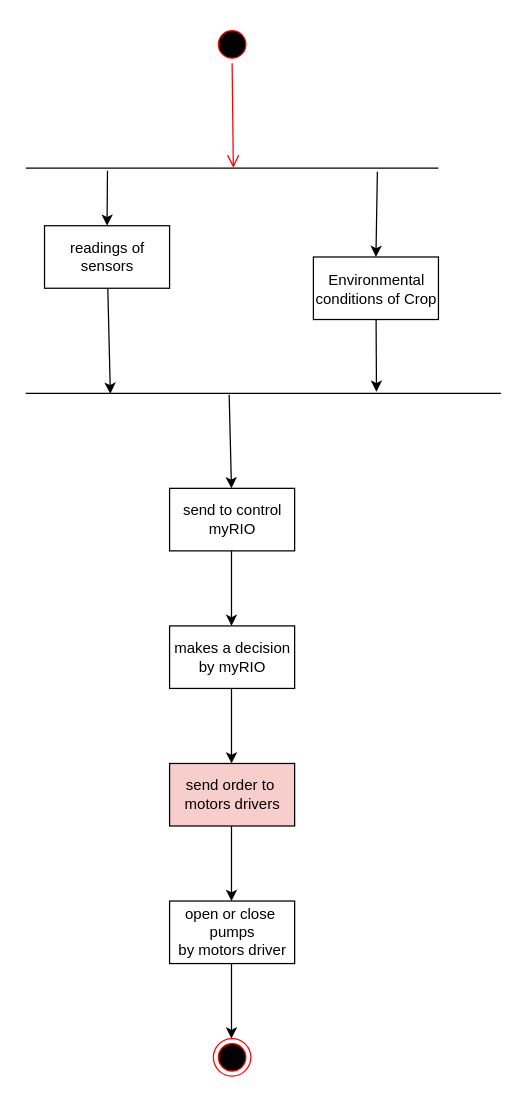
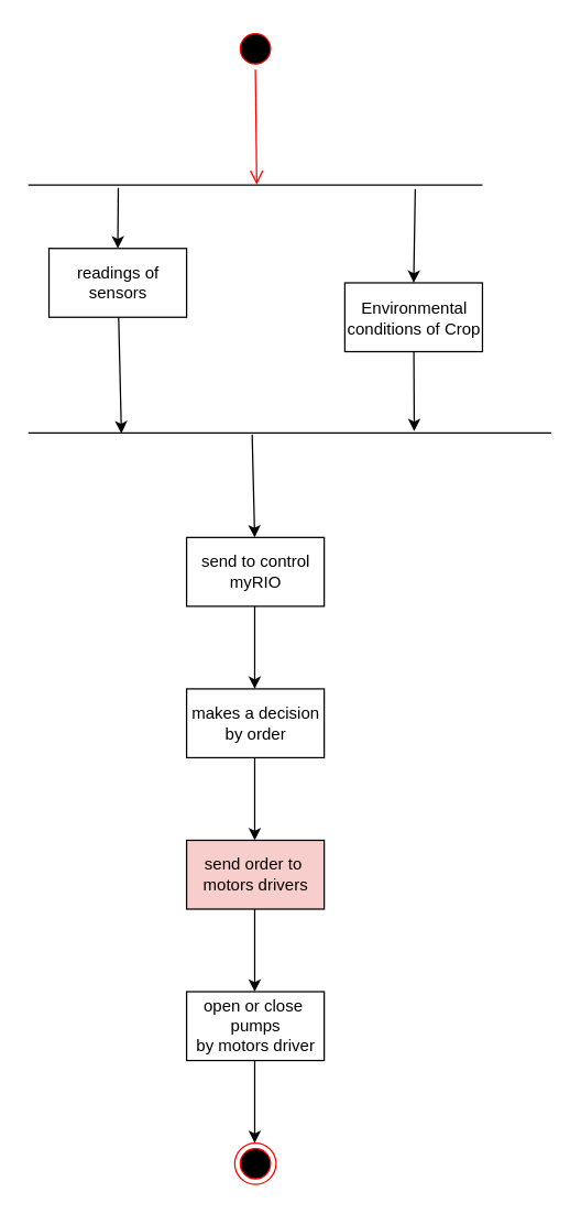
  <mxCell id="0" />
  <mxCell id="1" parent="0" />
  <mxCell id="2" style="edgeStyle=none;rounded=0;orthogonalLoop=1;jettySize=auto;html=1;entryX=0.178;entryY=0.55;entryDx=0;entryDy=0;entryPerimeter=0;" edge="1" parent="1" source="3" target="21"><mxGeometry relative="1" as="geometry" /></mxCell>
  <mxCell id="3" value="readings of&lt;br&gt;sensors" style="html=1;dashed=0;whitespace=wrap;" parent="1" vertex="1"><mxGeometry x="35" y="180" width="100" height="50" as="geometry" /></mxCell>
  <mxCell id="4" value="" style="endArrow=classic;html=1;rounded=0;exitX=0.428;exitY=0.65;exitDx=0;exitDy=0;exitPerimeter=0;" parent="1" edge="1" source="21"><mxGeometry width="50" height="50" relative="1" as="geometry"><mxPoint x="184.5" y="330" as="sourcePoint" /><mxPoint x="184.5" y="390" as="targetPoint" /></mxGeometry></mxCell>
  <mxCell id="5" value="" style="ellipse;html=1;shape=startState;fillColor=#000000;strokeColor=#ff0000;" parent="1" vertex="1"><mxGeometry x="170" width="30" height="30" as="geometry" y="20" /></mxCell>
  <mxCell id="6" value="" style="html=1;verticalAlign=bottom;endArrow=open;endSize=8;strokeColor=#ff0000;rounded=0;entryX=0.503;entryY=0.45;entryDx=0;entryDy=0;entryPerimeter=0;" parent="1" source="5" edge="1" target="16"><mxGeometry relative="1" as="geometry"><mxPoint x="185" y="120" as="targetPoint" /></mxGeometry></mxCell>
  <mxCell id="7" value="send to control&lt;br&gt;myRIO" style="html=1;dashed=0;whitespace=wrap;" parent="1" vertex="1"><mxGeometry x="135" y="390" width="100" height="50" as="geometry" /></mxCell>
  <mxCell id="8" value="" style="endArrow=classic;html=1;rounded=0;" parent="1" edge="1"><mxGeometry width="50" height="50" relative="1" as="geometry"><mxPoint x="184.5" y="440" as="sourcePoint" /><mxPoint x="184.5" y="500" as="targetPoint" /><Array as="points"><mxPoint x="184.5" y="480" /></Array></mxGeometry></mxCell>
- <mxCell id="9" value="makes a decision&lt;br&gt;by myRIO" style="html=1;dashed=0;whitespace=wrap;" parent="1" vertex="1"><mxGeometry x="135" y="500" width="100" height="50" as="geometry" /></mxCell>
+ <mxCell id="9" value="makes a decision&lt;br&gt;by order" style="html=1;dashed=0;whitespace=wrap;" parent="1" vertex="1"><mxGeometry x="135" y="500" width="100" height="50" as="geometry" /></mxCell>
  <mxCell id="10" value="" style="endArrow=classic;html=1;rounded=0;" parent="1" edge="1"><mxGeometry width="50" height="50" relative="1" as="geometry"><mxPoint x="184.5" y="550" as="sourcePoint" /><mxPoint x="184.5" y="610" as="targetPoint" /><Array as="points"><mxPoint x="184.5" y="580" /></Array></mxGeometry></mxCell>
  <mxCell id="11" value="send order to&amp;nbsp;&lt;br&gt;motors drivers" style="html=1;dashed=0;whitespace=wrap;fillColor=#f8cecc;" parent="1" vertex="1"><mxGeometry x="135" y="610" width="100" height="50" as="geometry" /></mxCell>
  <mxCell id="12" value="" style="endArrow=classic;html=1;rounded=0;" parent="1" edge="1"><mxGeometry width="50" height="50" relative="1" as="geometry"><mxPoint x="184.5" y="660" as="sourcePoint" /><mxPoint x="184.5" y="720" as="targetPoint" /></mxGeometry></mxCell>
  <mxCell id="13" value="open or close&amp;nbsp;&lt;br&gt;pumps&lt;br&gt;by motors driver" style="html=1;dashed=0;whitespace=wrap;" parent="1" vertex="1"><mxGeometry x="135" y="720" width="100" height="50" as="geometry" /></mxCell>
  <mxCell id="14" value="" style="endArrow=classic;html=1;rounded=0;" parent="1" edge="1"><mxGeometry width="50" height="50" relative="1" as="geometry"><mxPoint x="184.5" y="770" as="sourcePoint" /><mxPoint x="184.5" y="830" as="targetPoint" /></mxGeometry></mxCell>
  <mxCell id="15" value="" style="ellipse;html=1;shape=endState;fillColor=#000000;strokeColor=#ff0000;" parent="1" vertex="1"><mxGeometry x="170" y="830" width="30" height="30" as="geometry" /></mxCell>
  <mxCell id="16" value="" style="line;strokeWidth=1;fillColor=none;align=left;verticalAlign=middle;spacingTop=-1;spacingLeft=3;spacingRight=3;rotatable=0;labelPosition=right;points=[];portConstraint=eastwest;strokeColor=inherit;" vertex="1" parent="1"><mxGeometry x="20" y="130" width="330" height="8" as="geometry" /></mxCell>
  <mxCell id="17" value="" style="endArrow=classic;html=1;rounded=0;entryX=0.5;entryY=0;entryDx=0;entryDy=0;exitX=0.198;exitY=0.75;exitDx=0;exitDy=0;exitPerimeter=0;" edge="1" parent="1" source="16" target="3"><mxGeometry width="50" height="50" relative="1" as="geometry"><mxPoint x="-130" y="220" as="sourcePoint" /><mxPoint x="-80" y="170" as="targetPoint" /></mxGeometry></mxCell>
  <mxCell id="18" style="edgeStyle=none;rounded=0;orthogonalLoop=1;jettySize=auto;html=1;entryX=0.738;entryY=0.35;entryDx=0;entryDy=0;entryPerimeter=0;" edge="1" parent="1" source="19" target="21"><mxGeometry relative="1" as="geometry" /></mxCell>
  <mxCell id="19" value="&lt;font size=&quot;1&quot;&gt;&lt;span style=&quot;font-size: 14px;&quot;&gt;&amp;nbsp;&lt;/span&gt;&lt;/font&gt;Environmental&amp;nbsp;&lt;div&gt;conditions&amp;nbsp;&lt;span style=&quot;background-color: initial;&quot;&gt;of Crop&lt;/span&gt;&lt;/div&gt;" style="html=1;dashed=0;whitespace=wrap;" vertex="1" parent="1"><mxGeometry x="250" y="205" width="100" height="50" as="geometry" /></mxCell>
  <mxCell id="20" value="" style="endArrow=classic;html=1;rounded=0;entryX=0.5;entryY=0;entryDx=0;entryDy=0;exitX=0.852;exitY=0.85;exitDx=0;exitDy=0;exitPerimeter=0;" edge="1" parent="1" source="16" target="19"><mxGeometry width="50" height="50" relative="1" as="geometry"><mxPoint x="200" y="200" as="sourcePoint" /><mxPoint x="250" y="150" as="targetPoint" /></mxGeometry></mxCell>
  <mxCell id="21" value="" style="line;strokeWidth=1;fillColor=none;align=left;verticalAlign=middle;spacingTop=-1;spacingLeft=3;spacingRight=3;rotatable=0;labelPosition=right;points=[];portConstraint=eastwest;strokeColor=inherit;" vertex="1" parent="1"><mxGeometry x="20" y="310" width="380" height="8" as="geometry" /></mxCell>
